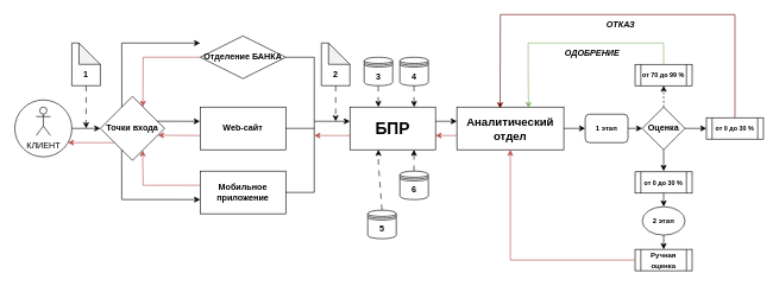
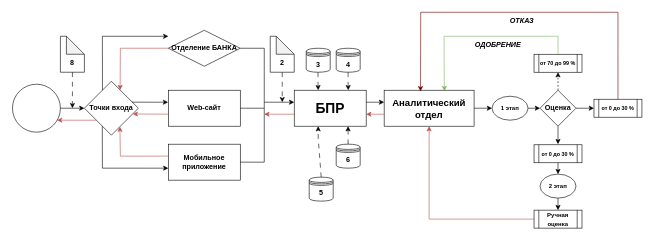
  <mxCell id="0" />
  <mxCell id="1" parent="0" />
  <mxCell id="2" value="" style="ellipse;whiteSpace=wrap;html=1;aspect=fixed;" vertex="1" parent="1"><mxGeometry x="20" y="140" width="80" height="80" as="geometry" /></mxCell>
  <mxCell id="3" value="&lt;div&gt;&lt;span style=&quot;background-color: transparent; color: light-dark(rgb(0, 0, 0), rgb(255, 255, 255));&quot;&gt;&lt;b&gt;Точки входа&lt;/b&gt;&lt;/span&gt;&lt;br&gt;&lt;/div&gt;" style="rhombus;whiteSpace=wrap;html=1;" vertex="1" parent="1"><mxGeometry x="140" y="135" width="90" height="90" as="geometry" /></mxCell>
  <mxCell id="4" value="&lt;b&gt;Отделение БАНКА&lt;/b&gt;" style="rhombus;whiteSpace=wrap;html=1;" vertex="1" parent="1"><mxGeometry x="280" y="50" width="120" height="60" as="geometry" /></mxCell>
  <mxCell id="5" value="&lt;b&gt;Web-сайт&lt;/b&gt;" style="rounded=0;whiteSpace=wrap;html=1;" vertex="1" parent="1"><mxGeometry x="280" y="150" width="120" height="60" as="geometry" /></mxCell>
  <mxCell id="6" value="&lt;b&gt;Мобильное приложение&lt;/b&gt;" style="rounded=0;whiteSpace=wrap;html=1;" vertex="1" parent="1"><mxGeometry x="280" y="240" width="120" height="60" as="geometry" /></mxCell>
  <mxCell id="7" value="" style="endArrow=classic;html=1;rounded=0;exitX=-0.004;exitY=0.666;exitDx=0;exitDy=0;exitPerimeter=0;entryX=0.895;entryY=0.607;entryDx=0;entryDy=0;entryPerimeter=0;fillColor=#f8cecc;strokeColor=#b85450;" edge="1" parent="1" source="5" target="3"><mxGeometry width="50" height="50" relative="1" as="geometry"><mxPoint x="370" y="210" as="sourcePoint" /><mxPoint x="420" y="160" as="targetPoint" /></mxGeometry></mxCell>
  <mxCell id="8" value="" style="endArrow=classic;html=1;rounded=0;exitX=0.885;exitY=0.388;exitDx=0;exitDy=0;exitPerimeter=0;entryX=-0.003;entryY=0.334;entryDx=0;entryDy=0;entryPerimeter=0;" edge="1" parent="1" source="3" target="5"><mxGeometry width="50" height="50" relative="1" as="geometry"><mxPoint x="310" y="220" as="sourcePoint" /><mxPoint x="280" y="170" as="targetPoint" /></mxGeometry></mxCell>
  <mxCell id="9" value="" style="endArrow=classic;html=1;rounded=0;exitX=0.335;exitY=0.167;exitDx=0;exitDy=0;exitPerimeter=0;entryX=0;entryY=0.167;entryDx=0;entryDy=0;entryPerimeter=0;" edge="1" parent="1" source="3" target="4"><mxGeometry width="50" height="50" relative="1" as="geometry"><mxPoint x="100" y="60" as="sourcePoint" /><mxPoint x="150" y="10" as="targetPoint" /><Array as="points"><mxPoint x="170" y="60" /></Array></mxGeometry></mxCell>
  <mxCell id="10" value="" style="endArrow=classic;html=1;rounded=0;exitX=0;exitY=0.5;exitDx=0;exitDy=0;entryX=0.662;entryY=0.164;entryDx=0;entryDy=0;entryPerimeter=0;fillColor=#f8cecc;strokeColor=#b85450;" edge="1" parent="1" source="4" target="3"><mxGeometry width="50" height="50" relative="1" as="geometry"><mxPoint x="230" y="90" as="sourcePoint" /><mxPoint x="280" y="40" as="targetPoint" /><Array as="points"><mxPoint x="200" y="80" /></Array></mxGeometry></mxCell>
  <mxCell id="11" value="" style="endArrow=classic;html=1;rounded=0;exitX=0.332;exitY=0.832;exitDx=0;exitDy=0;exitPerimeter=0;entryX=0;entryY=0.667;entryDx=0;entryDy=0;entryPerimeter=0;" edge="1" parent="1" source="3" target="6"><mxGeometry width="50" height="50" relative="1" as="geometry"><mxPoint x="170" y="250" as="sourcePoint" /><mxPoint x="190" y="270.368" as="targetPoint" /><Array as="points"><mxPoint x="170" y="280" /></Array></mxGeometry></mxCell>
  <mxCell id="12" value="" style="endArrow=classic;html=1;rounded=0;exitX=0.001;exitY=0.331;exitDx=0;exitDy=0;exitPerimeter=0;entryX=0.658;entryY=0.842;entryDx=0;entryDy=0;entryPerimeter=0;fillColor=#f8cecc;strokeColor=#b85450;" edge="1" parent="1" source="6" target="3"><mxGeometry width="50" height="50" relative="1" as="geometry"><mxPoint x="140" y="260" as="sourcePoint" /><mxPoint x="190" y="210" as="targetPoint" /><Array as="points"><mxPoint x="200" y="260" /></Array></mxGeometry></mxCell>
  <mxCell id="13" value="" style="endArrow=classic;html=1;rounded=0;exitX=1;exitY=0.5;exitDx=0;exitDy=0;entryX=0;entryY=0.5;entryDx=0;entryDy=0;" edge="1" parent="1" source="2" target="3"><mxGeometry width="50" height="50" relative="1" as="geometry"><mxPoint x="140" y="210" as="sourcePoint" /><mxPoint x="190" y="160" as="targetPoint" /></mxGeometry></mxCell>
  <mxCell id="14" value="" style="endArrow=classic;html=1;rounded=0;exitX=0.222;exitY=0.723;exitDx=0;exitDy=0;exitPerimeter=0;entryX=0.976;entryY=0.374;entryDx=0;entryDy=0;entryPerimeter=0;fillColor=#f8cecc;strokeColor=#b85450;" edge="1" parent="1" source="3"><mxGeometry width="50" height="50" relative="1" as="geometry"><mxPoint x="145.64" y="200.18" as="sourcePoint" /><mxPoint x="94.36" y="200" as="targetPoint" /></mxGeometry></mxCell>
  <mxCell id="15" value="" style="endArrow=none;html=1;rounded=0;exitX=1;exitY=0.5;exitDx=0;exitDy=0;" edge="1" parent="1" source="5"><mxGeometry width="50" height="50" relative="1" as="geometry"><mxPoint x="370" y="210" as="sourcePoint" /><mxPoint x="440" y="180" as="targetPoint" /></mxGeometry></mxCell>
- <mxCell id="16" value="&lt;div&gt;&lt;b&gt;&lt;br&gt;&lt;/b&gt;&lt;/div&gt;&lt;div&gt;&lt;b&gt;&lt;br&gt;&lt;/b&gt;&lt;/div&gt;&lt;b&gt;1&lt;/b&gt;" style="shape=note;whiteSpace=wrap;html=1;backgroundOutline=1;darkOpacity=0.05;" vertex="1" parent="1"><mxGeometry x="100" y="60" width="40" height="60" as="geometry" /></mxCell>
+ <mxCell id="16" value="&lt;div&gt;&lt;b&gt;&lt;br&gt;&lt;/b&gt;&lt;/div&gt;&lt;div&gt;&lt;b&gt;&lt;br&gt;&lt;/b&gt;&lt;/div&gt;&lt;b&gt;8&lt;/b&gt;" style="shape=note;whiteSpace=wrap;html=1;backgroundOutline=1;darkOpacity=0.05;" vertex="1" parent="1"><mxGeometry x="100" y="60" width="40" height="60" as="geometry" /></mxCell>
  <mxCell id="17" value="&lt;div&gt;&lt;b&gt;&lt;br&gt;&lt;/b&gt;&lt;/div&gt;&lt;div&gt;&lt;b&gt;&lt;br&gt;&lt;/b&gt;&lt;/div&gt;&lt;div&gt;&lt;b&gt;2&lt;/b&gt;&lt;/div&gt;" style="shape=note;whiteSpace=wrap;html=1;backgroundOutline=1;darkOpacity=0.05;" vertex="1" parent="1"><mxGeometry x="450" y="60" width="40" height="60" as="geometry" /></mxCell>
  <mxCell id="18" value="" style="endArrow=classic;html=1;rounded=0;exitX=0.5;exitY=1;exitDx=0;exitDy=0;exitPerimeter=0;dashed=1;dashPattern=8 8;" edge="1" parent="1" source="16"><mxGeometry width="50" height="50" relative="1" as="geometry"><mxPoint x="300" y="230" as="sourcePoint" /><mxPoint x="120" y="180" as="targetPoint" /></mxGeometry></mxCell>
  <mxCell id="19" value="" style="endArrow=classic;html=1;rounded=0;exitX=0.5;exitY=1;exitDx=0;exitDy=0;exitPerimeter=0;dashed=1;dashPattern=8 8;" edge="1" parent="1" source="17"><mxGeometry width="50" height="50" relative="1" as="geometry"><mxPoint x="300" y="230" as="sourcePoint" /><mxPoint x="470" y="170" as="targetPoint" /><Array as="points"><mxPoint x="470" y="140" /></Array></mxGeometry></mxCell>
  <mxCell id="20" value="" style="endArrow=none;html=1;rounded=0;exitX=1;exitY=0.5;exitDx=0;exitDy=0;" edge="1" parent="1" source="4"><mxGeometry width="50" height="50" relative="1" as="geometry"><mxPoint x="300" y="230" as="sourcePoint" /><mxPoint x="440" y="80" as="targetPoint" /></mxGeometry></mxCell>
  <mxCell id="21" value="" style="endArrow=none;html=1;rounded=0;" edge="1" parent="1"><mxGeometry width="50" height="50" relative="1" as="geometry"><mxPoint x="440" y="270" as="sourcePoint" /><mxPoint x="440" y="80" as="targetPoint" /></mxGeometry></mxCell>
  <mxCell id="22" value="" style="endArrow=none;html=1;rounded=0;exitX=1;exitY=0.5;exitDx=0;exitDy=0;" edge="1" parent="1" source="6"><mxGeometry width="50" height="50" relative="1" as="geometry"><mxPoint x="400" y="275" as="sourcePoint" /><mxPoint x="440" y="270" as="targetPoint" /></mxGeometry></mxCell>
  <mxCell id="23" value="" style="endArrow=classic;html=1;rounded=0;" edge="1" parent="1"><mxGeometry width="50" height="50" relative="1" as="geometry"><mxPoint x="440" y="170" as="sourcePoint" /><mxPoint x="490" y="170" as="targetPoint" /></mxGeometry></mxCell>
  <mxCell id="24" value="" style="endArrow=classic;html=1;rounded=0;fillColor=#f8cecc;strokeColor=#b85450;" edge="1" parent="1"><mxGeometry width="50" height="50" relative="1" as="geometry"><mxPoint x="490" y="190" as="sourcePoint" /><mxPoint x="440" y="190" as="targetPoint" /></mxGeometry></mxCell>
  <mxCell id="25" value="&lt;font style=&quot;font-size: 23px;&quot;&gt;&lt;b&gt;БПР&lt;/b&gt;&lt;/font&gt;" style="rounded=0;whiteSpace=wrap;html=1;" vertex="1" parent="1"><mxGeometry x="490" y="150" width="120" height="60" as="geometry" /></mxCell>
  <mxCell id="26" value="&lt;b&gt;4&lt;/b&gt;" style="shape=datastore;whiteSpace=wrap;html=1;" vertex="1" parent="1"><mxGeometry x="560" y="80" width="40" height="40" as="geometry" /></mxCell>
  <mxCell id="27" value="&lt;b&gt;3&lt;/b&gt;" style="shape=datastore;whiteSpace=wrap;html=1;" vertex="1" parent="1"><mxGeometry x="510" y="80" width="40" height="40" as="geometry" /></mxCell>
  <mxCell id="28" value="&lt;b&gt;6&lt;/b&gt;" style="shape=datastore;whiteSpace=wrap;html=1;" vertex="1" parent="1"><mxGeometry x="560" y="240" width="40" height="40" as="geometry" /></mxCell>
  <mxCell id="29" value="&lt;b&gt;5&lt;/b&gt;" style="shape=datastore;whiteSpace=wrap;html=1;" vertex="1" parent="1"><mxGeometry x="515" y="295" width="40" height="40" as="geometry" /></mxCell>
  <mxCell id="30" value="" style="endArrow=classic;html=1;rounded=0;exitX=0.5;exitY=1;exitDx=0;exitDy=0;exitPerimeter=0;dashed=1;dashPattern=8 8;" edge="1" parent="1"><mxGeometry width="50" height="50" relative="1" as="geometry"><mxPoint x="529.71" y="120" as="sourcePoint" /><mxPoint x="530" y="150" as="targetPoint" /><Array as="points"><mxPoint x="529.71" y="140" /></Array></mxGeometry></mxCell>
  <mxCell id="31" value="" style="endArrow=classic;html=1;rounded=0;exitX=0.5;exitY=1;exitDx=0;exitDy=0;exitPerimeter=0;dashed=1;dashPattern=8 8;" edge="1" parent="1"><mxGeometry width="50" height="50" relative="1" as="geometry"><mxPoint x="579.86" y="120" as="sourcePoint" /><mxPoint x="580.15" y="150" as="targetPoint" /><Array as="points"><mxPoint x="579.86" y="140" /></Array></mxGeometry></mxCell>
  <mxCell id="32" value="" style="endArrow=classic;html=1;rounded=0;exitX=0.5;exitY=0;exitDx=0;exitDy=0;dashed=1;dashPattern=8 8;entryX=0.333;entryY=1;entryDx=0;entryDy=0;entryPerimeter=0;" edge="1" parent="1" source="29" target="25"><mxGeometry width="50" height="50" relative="1" as="geometry"><mxPoint x="589.86" y="130" as="sourcePoint" /><mxPoint x="590.15" y="160" as="targetPoint" /><Array as="points"><mxPoint x="530" y="230" /></Array></mxGeometry></mxCell>
  <mxCell id="33" value="" style="endArrow=classic;html=1;rounded=0;exitX=0.5;exitY=0;exitDx=0;exitDy=0;dashed=1;dashPattern=8 8;entryX=0.333;entryY=1;entryDx=0;entryDy=0;entryPerimeter=0;" edge="1" parent="1"><mxGeometry width="50" height="50" relative="1" as="geometry"><mxPoint x="579.83" y="240" as="sourcePoint" /><mxPoint x="579.83" y="210" as="targetPoint" /><Array as="points"><mxPoint x="579.83" y="230" /></Array></mxGeometry></mxCell>
  <mxCell id="34" value="&lt;font style=&quot;font-size: 16px;&quot;&gt;&lt;b style=&quot;&quot;&gt;Аналитический отдел&lt;/b&gt;&lt;/font&gt;" style="rounded=0;whiteSpace=wrap;html=1;" vertex="1" parent="1"><mxGeometry x="640" y="150" width="150" height="60" as="geometry" /></mxCell>
- <mxCell id="35" value="&lt;font size=&quot;1&quot;&gt;&lt;b&gt;1 этап&lt;/b&gt;&lt;/font&gt;" style="whiteSpace=wrap;html=1;rounded=1;" vertex="1" parent="1"><mxGeometry x="820" y="160" width="60" height="40" as="geometry" /></mxCell>
+ <mxCell id="35" value="&lt;font size=&quot;1&quot;&gt;&lt;b&gt;1 этап&lt;/b&gt;&lt;/font&gt;" style="ellipse;whiteSpace=wrap;html=1;" vertex="1" parent="1"><mxGeometry x="820" y="160" width="60" height="40" as="geometry" /></mxCell>
  <mxCell id="36" value="&lt;b&gt;Оценка&lt;/b&gt;" style="rhombus;whiteSpace=wrap;html=1;" vertex="1" parent="1"><mxGeometry x="900" y="150" width="60" height="60" as="geometry" /></mxCell>
  <mxCell id="37" value="" style="endArrow=classic;html=1;rounded=0;exitX=1;exitY=0.5;exitDx=0;exitDy=0;entryX=0;entryY=0.5;entryDx=0;entryDy=0;" edge="1" parent="1" source="34" target="35"><mxGeometry width="50" height="50" relative="1" as="geometry"><mxPoint x="690" y="260" as="sourcePoint" /><mxPoint x="740" y="210" as="targetPoint" /></mxGeometry></mxCell>
  <mxCell id="38" value="" style="endArrow=classic;html=1;rounded=0;exitX=1;exitY=0.5;exitDx=0;exitDy=0;entryX=0;entryY=0.5;entryDx=0;entryDy=0;" edge="1" parent="1" source="35" target="36"><mxGeometry width="50" height="50" relative="1" as="geometry"><mxPoint x="690" y="260" as="sourcePoint" /><mxPoint x="740" y="210" as="targetPoint" /></mxGeometry></mxCell>
  <mxCell id="39" value="&lt;font style=&quot;font-size: 9px;&quot;&gt;&lt;b&gt;от 70&amp;nbsp;&lt;/b&gt;&lt;/font&gt;&lt;b style=&quot;font-size: 9px; background-color: transparent; color: light-dark(rgb(0, 0, 0), rgb(255, 255, 255));&quot;&gt;до 99 %&lt;/b&gt;" style="shape=process;whiteSpace=wrap;html=1;backgroundOutline=1;" vertex="1" parent="1"><mxGeometry x="890" y="90" width="80" height="30" as="geometry" /></mxCell>
  <mxCell id="40" value="&lt;b style=&quot;font-size: 9px;&quot;&gt;от 0&amp;nbsp;&lt;/b&gt;&lt;b style=&quot;background-color: transparent; color: light-dark(rgb(0, 0, 0), rgb(255, 255, 255)); font-size: 9px;&quot;&gt;до 30 %&lt;/b&gt;" style="shape=process;whiteSpace=wrap;html=1;backgroundOutline=1;" vertex="1" parent="1"><mxGeometry x="990" y="165" width="80" height="30" as="geometry" /></mxCell>
  <mxCell id="41" value="" style="endArrow=classic;html=1;rounded=0;entryX=0.5;entryY=1;entryDx=0;entryDy=0;dashed=1;" edge="1" parent="1" source="36" target="39"><mxGeometry width="50" height="50" relative="1" as="geometry"><mxPoint x="870" y="130" as="sourcePoint" /><mxPoint x="920" y="80" as="targetPoint" /></mxGeometry></mxCell>
  <mxCell id="42" value="" style="endArrow=classic;html=1;rounded=0;exitX=1;exitY=0.5;exitDx=0;exitDy=0;entryX=0;entryY=0.5;entryDx=0;entryDy=0;" edge="1" parent="1" source="36" target="40"><mxGeometry width="50" height="50" relative="1" as="geometry"><mxPoint x="870" y="130" as="sourcePoint" /><mxPoint x="920" y="80" as="targetPoint" /></mxGeometry></mxCell>
  <mxCell id="43" value="&lt;b style=&quot;font-size: 9px;&quot;&gt;от 0&amp;nbsp;&lt;/b&gt;&lt;b style=&quot;background-color: transparent; color: light-dark(rgb(0, 0, 0), rgb(255, 255, 255)); font-size: 9px;&quot;&gt;до 30 %&lt;/b&gt;" style="shape=process;whiteSpace=wrap;html=1;backgroundOutline=1;" vertex="1" parent="1"><mxGeometry x="890" y="241" width="80" height="30" as="geometry" /></mxCell>
  <mxCell id="44" value="" style="endArrow=classic;html=1;rounded=0;exitX=0.5;exitY=1;exitDx=0;exitDy=0;" edge="1" parent="1" source="36"><mxGeometry width="50" height="50" relative="1" as="geometry"><mxPoint x="931" y="212" as="sourcePoint" /><mxPoint x="930" y="240" as="targetPoint" /></mxGeometry></mxCell>
  <mxCell id="45" value="&lt;font size=&quot;1&quot;&gt;&lt;b&gt;2 этап&lt;/b&gt;&lt;/font&gt;" style="ellipse;whiteSpace=wrap;html=1;" vertex="1" parent="1"><mxGeometry x="900" y="290" width="60" height="40" as="geometry" /></mxCell>
  <mxCell id="46" value="&lt;font size=&quot;1&quot;&gt;&lt;b&gt;Ручная оценка&lt;/b&gt;&lt;/font&gt;" style="shape=process;whiteSpace=wrap;html=1;backgroundOutline=1;" vertex="1" parent="1"><mxGeometry x="890" y="350" width="80" height="30" as="geometry" /></mxCell>
  <mxCell id="47" value="" style="endArrow=classic;html=1;rounded=0;exitX=0.5;exitY=0;exitDx=0;exitDy=0;entryX=0.67;entryY=0.026;entryDx=0;entryDy=0;entryPerimeter=0;fillColor=#d5e8d4;strokeColor=#82b366;" edge="1" parent="1" source="39" target="34"><mxGeometry width="50" height="50" relative="1" as="geometry"><mxPoint x="660" y="220" as="sourcePoint" /><mxPoint x="980" y="70" as="targetPoint" /><Array as="points"><mxPoint x="930" y="60" /><mxPoint x="740" y="60" /><mxPoint x="740" y="100" /></Array></mxGeometry></mxCell>
  <mxCell id="48" value="&lt;b&gt;&lt;i&gt;ОДОБРЕНИЕ&lt;/i&gt;&lt;/b&gt;" style="text;strokeColor=none;align=center;fillColor=none;html=1;verticalAlign=middle;whiteSpace=wrap;rounded=0;" vertex="1" parent="1"><mxGeometry x="800" y="60" width="60" height="30" as="geometry" /></mxCell>
  <mxCell id="49" value="" style="endArrow=classic;html=1;rounded=0;exitX=0.5;exitY=0;exitDx=0;exitDy=0;entryX=0.404;entryY=0.031;entryDx=0;entryDy=0;entryPerimeter=0;fillColor=#a20025;strokeColor=#6F0000;" edge="1" parent="1" source="40" target="34"><mxGeometry width="50" height="50" relative="1" as="geometry"><mxPoint x="780" y="60" as="sourcePoint" /><mxPoint x="830" y="10" as="targetPoint" /><Array as="points"><mxPoint x="1030" y="90" /><mxPoint x="1030" y="20" /><mxPoint x="701" y="20" /></Array></mxGeometry></mxCell>
  <mxCell id="50" value="&lt;b&gt;&lt;i&gt;ОТКАЗ&lt;/i&gt;&lt;/b&gt;" style="text;strokeColor=none;align=center;fillColor=none;html=1;verticalAlign=middle;whiteSpace=wrap;rounded=0;" vertex="1" parent="1"><mxGeometry x="840" y="20" width="60" height="30" as="geometry" /></mxCell>
  <mxCell id="51" value="" style="endArrow=classic;html=1;rounded=0;exitX=0.5;exitY=1;exitDx=0;exitDy=0;entryX=0.5;entryY=0;entryDx=0;entryDy=0;" edge="1" parent="1" source="43" target="45"><mxGeometry width="50" height="50" relative="1" as="geometry"><mxPoint x="780" y="230" as="sourcePoint" /><mxPoint x="830" y="180" as="targetPoint" /></mxGeometry></mxCell>
  <mxCell id="52" value="" style="endArrow=classic;html=1;rounded=0;exitX=0.5;exitY=1;exitDx=0;exitDy=0;entryX=0.5;entryY=0;entryDx=0;entryDy=0;" edge="1" parent="1" source="45" target="46"><mxGeometry width="50" height="50" relative="1" as="geometry"><mxPoint x="780" y="230" as="sourcePoint" /><mxPoint x="830" y="180" as="targetPoint" /></mxGeometry></mxCell>
  <mxCell id="53" value="" style="endArrow=classic;html=1;rounded=0;exitX=0;exitY=0.5;exitDx=0;exitDy=0;entryX=0.5;entryY=1;entryDx=0;entryDy=0;fillColor=#f8cecc;strokeColor=#b85450;" edge="1" parent="1" source="46" target="34"><mxGeometry width="50" height="50" relative="1" as="geometry"><mxPoint x="780" y="230" as="sourcePoint" /><mxPoint x="830" y="180" as="targetPoint" /><Array as="points"><mxPoint x="715" y="365" /></Array></mxGeometry></mxCell>
  <mxCell id="54" value="" style="endArrow=classic;html=1;rounded=0;" edge="1" parent="1"><mxGeometry width="50" height="50" relative="1" as="geometry"><mxPoint x="610" y="170" as="sourcePoint" /><mxPoint x="640" y="170" as="targetPoint" /></mxGeometry></mxCell>
  <mxCell id="55" value="" style="endArrow=classic;html=1;rounded=0;fillColor=#f8cecc;strokeColor=#b85450;" edge="1" parent="1"><mxGeometry width="50" height="50" relative="1" as="geometry"><mxPoint x="640" y="190" as="sourcePoint" /><mxPoint x="610" y="190" as="targetPoint" /></mxGeometry></mxCell>
- <mxCell id="56" value="КЛИЕНТ" style="shape=umlActor;verticalLabelPosition=bottom;verticalAlign=top;html=1;outlineConnect=0;" vertex="1" parent="1"><mxGeometry x="50" y="150" width="20" height="40" as="geometry" /></mxCell>
